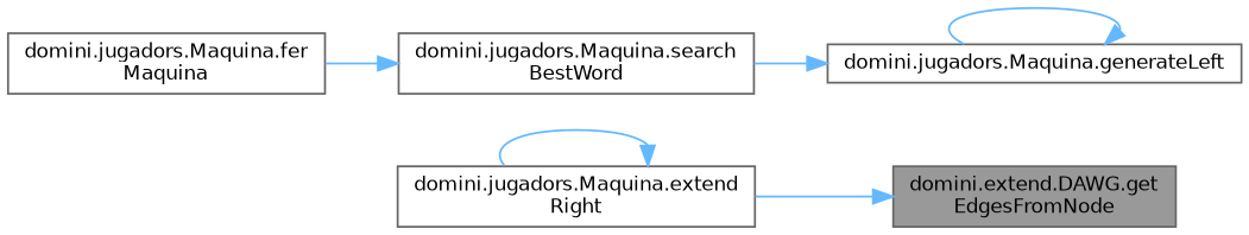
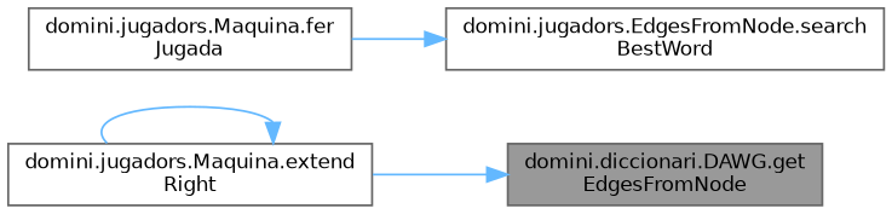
  digraph {
    rankdir=RL
    node [color=grey40 fillcolor=white fontname=Helvetica fontsize=10 shape=box style=filled]
    edge [color=steelblue1 dir=back fontname=Helvetica fontsize=10 labelfontname=Helvetica labelfontsize=10 style=solid]
-   n1 [color=gray40 fillcolor=grey60 fontcolor=black height=0.2 label="domini.extend.DAWG.get\lEdgesFromNode" width=0.4]
+   n1 [color=gray40 fillcolor=grey60 fontcolor=black height=0.2 label="domini.diccionari.DAWG.get\lEdgesFromNode" width=0.4]
    n2 [height=0.2 label="domini.jugadors.Maquina.extend\lRight" width=0.4]
-   n3 [height=0.2 label="domini.jugadors.Maquina.generateLeft" width=0.4]
-   n4 [height=0.2 label="domini.jugadors.Maquina.search\lBestWord" width=0.4]
-   n5 [height=0.2 label="domini.jugadors.Maquina.fer\lMaquina" width=0.4]
+   n4 [height=0.2 label="domini.jugadors.EdgesFromNode.search\lBestWord" width=0.4]
+   n5 [height=0.2 label="domini.jugadors.Maquina.fer\lJugada" width=0.4]
    n1 -> n2
    n2 -> n2
-   n3 -> n3
-   n3 -> n4
    n4 -> n5
  }
